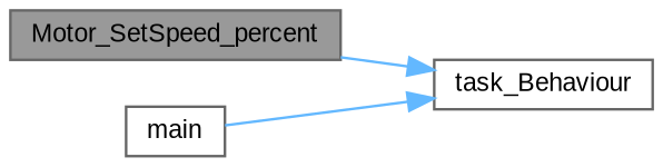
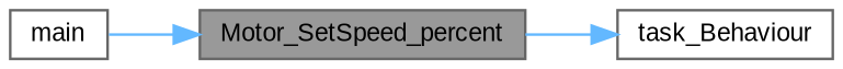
  digraph {
    fontname="Liberation Sans"
    rankdir=RL
    node [color=grey40 fillcolor=white fontname="Liberation Sans" fontsize=10 shape=box style=filled]
    edge [color=steelblue1 dir=back fontname="Liberation Sans" fontsize=10 labelfontname=Helvetica labelfontsize=10 style=solid]
    n1 [color=gray40 fillcolor=grey60 fontcolor=black height=0.2 label=Motor_SetSpeed_percent width=0.4]
    n2 [height=0.2 label=task_Behaviour width=0.4]
    n3 [height=0.2 label=main width=0.4]
    n2 -> n1
-   n2 -> n3
+   n1 -> n3
  }
